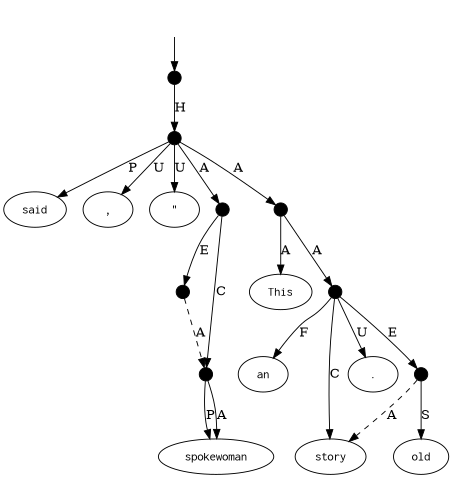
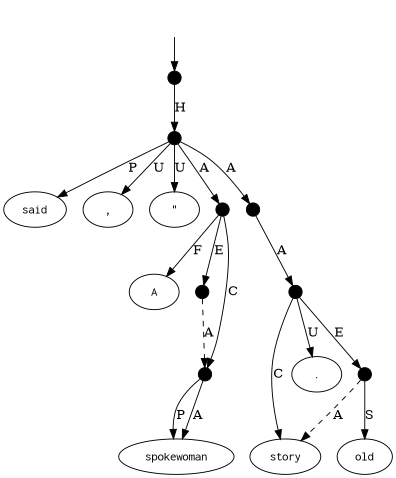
  digraph {
    top [style=invis]
    13 [shape=point width=0.2]
    14 [shape=point width=0.2]
    n4 [label=<<table align="center" border="0" cellspacing="0"><tr><td colspan="2"><font face="Courier">said</font></td></tr></table>>]
    n5 [label=<<table align="center" border="0" cellspacing="0"><tr><td colspan="2"><font face="Courier">,</font></td></tr></table>>]
    n6 [label=<<table align="center" border="0" cellspacing="0"><tr><td colspan="2"><font face="Courier">&quot;</font></td></tr></table>>]
    12 [shape=point width=0.2]
    17 [shape=point width=0.2]
+   n9 [label=<<table align="center" border="0" cellspacing="0"><tr><td colspan="2"><font face="Courier">A</font></td></tr></table>>]
    n10 [label=<<table align="center" border="0" cellspacing="0"><tr><td colspan="2"><font face="Courier">spokewoman</font></td></tr></table>>]
-   n11 [label=<<table align="center" border="0" cellspacing="0"><tr><td colspan="2"><font face="Courier">This</font></td></tr></table>>]
-   n12 [label=<<table align="center" border="0" cellspacing="0"><tr><td colspan="2"><font face="Courier">an</font></td></tr></table>>]
    n13 [label=<<table align="center" border="0" cellspacing="0"><tr><td colspan="2"><font face="Courier">old</font></td></tr></table>>]
    n14 [label=<<table align="center" border="0" cellspacing="0"><tr><td colspan="2"><font face="Courier">story</font></td></tr></table>>]
    n15 [label=<<table align="center" border="0" cellspacing="0"><tr><td colspan="2"><font face="Courier">.</font></td></tr></table>>]
    15 [shape=point width=0.2]
    16 [shape=point width=0.2]
    18 [shape=point width=0.2]
    19 [shape=point width=0.2]
    top -> 13
    13 -> 14 [label=H]
    14 -> n4 [label=P]
    14 -> n5 [label=U]
    14 -> n6 [label=U]
    14 -> 12 [label=A]
    14 -> 17 [label=A]
+   12 -> n9 [label=F]
    12 -> 15 [label=E]
    12 -> 16 [label=C]
-   17 -> n11 [label=A]
    17 -> 18 [label=A]
    15 -> 16 [label=A style=dashed]
    16 -> n10 [label=P]
    16 -> n10 [label=A]
-   18 -> n12 [label=F]
    18 -> n14 [label=C]
    18 -> n15 [label=U]
    18 -> 19 [label=E]
    19 -> n13 [label=S]
    19 -> n14 [label=A style=dashed]
  }
